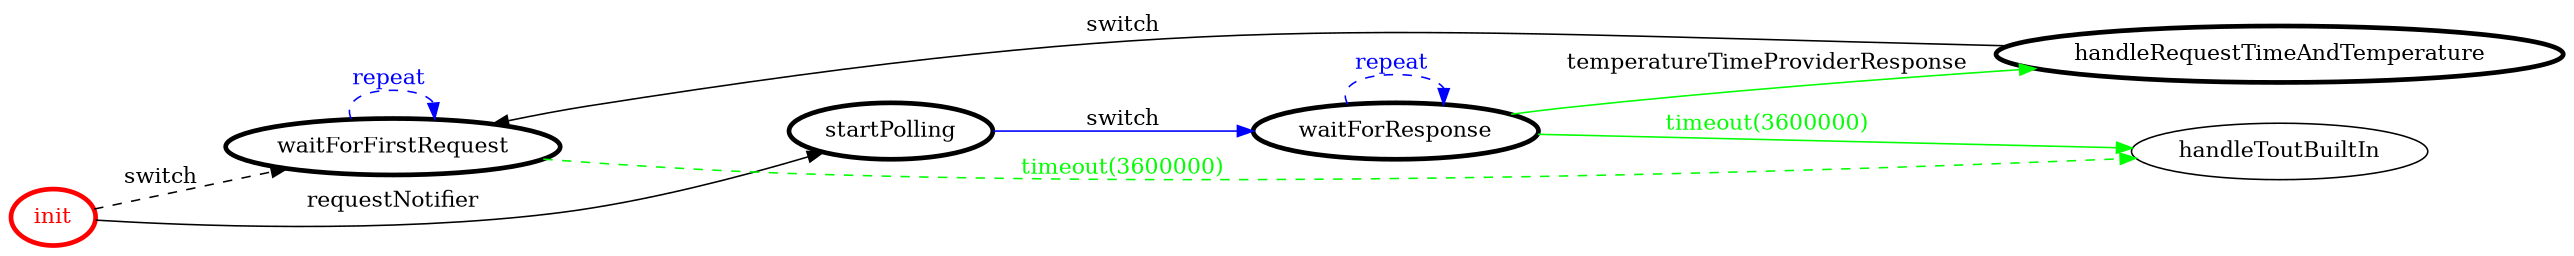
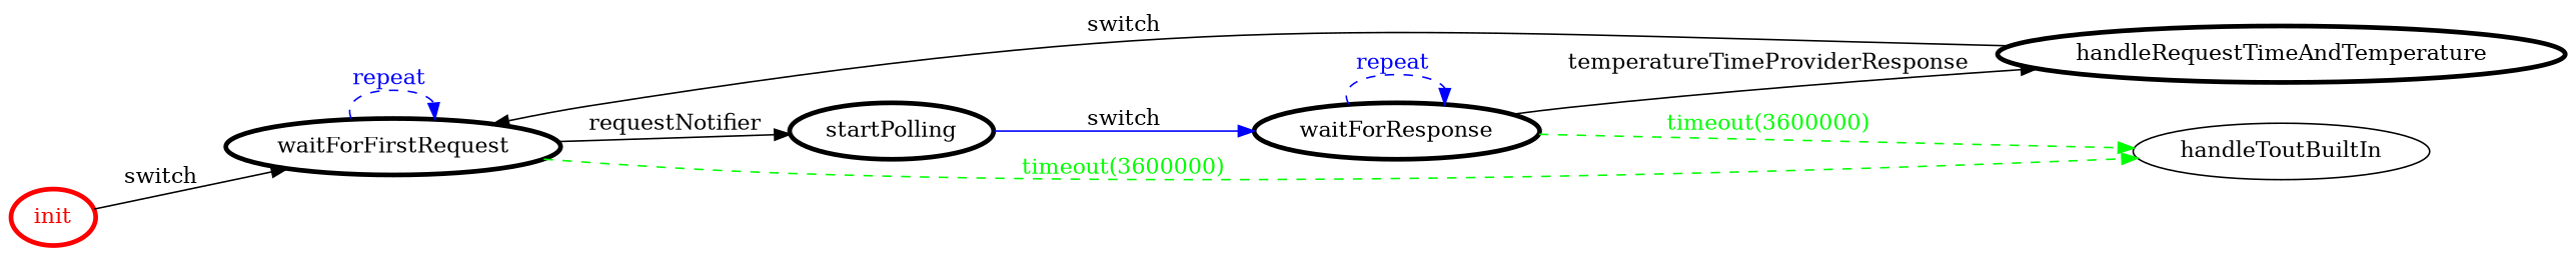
  digraph {
    rankdir=LR
    node [color=black fontcolor=black penwidth=3]
    edge [color=black fontcolor=black]
    init [color=red fontcolor=red]
    waitForFirstRequest
    startPolling
    handleToutBuiltIn [color="" fontcolor="" penwidth=""]
    waitForResponse
    handleRequestTimeAndTemperature
-   init -> waitForFirstRequest [label=switch style=dashed]
+   init -> waitForFirstRequest [label=switch]
    waitForFirstRequest -> waitForFirstRequest [color=blue fontcolor=blue label="repeat " style=dashed]
-   init -> startPolling [label=requestNotifier]
+   waitForFirstRequest -> startPolling [label=requestNotifier]
    waitForFirstRequest -> handleToutBuiltIn [color=green fontcolor=green label="timeout(3600000)" style=dashed]
    startPolling -> waitForResponse [color=blue label=switch]
-   waitForResponse -> handleToutBuiltIn [color=green fontcolor=green label="timeout(3600000)"]
+   waitForResponse -> handleToutBuiltIn [color=green fontcolor=green label="timeout(3600000)" style=dashed]
    waitForResponse -> waitForResponse [color=blue fontcolor=blue label="repeat " style=dashed]
-   waitForResponse -> handleRequestTimeAndTemperature [color=green label=temperatureTimeProviderResponse]
+   waitForResponse -> handleRequestTimeAndTemperature [label=temperatureTimeProviderResponse]
    handleRequestTimeAndTemperature -> waitForFirstRequest [label=switch]
  }
